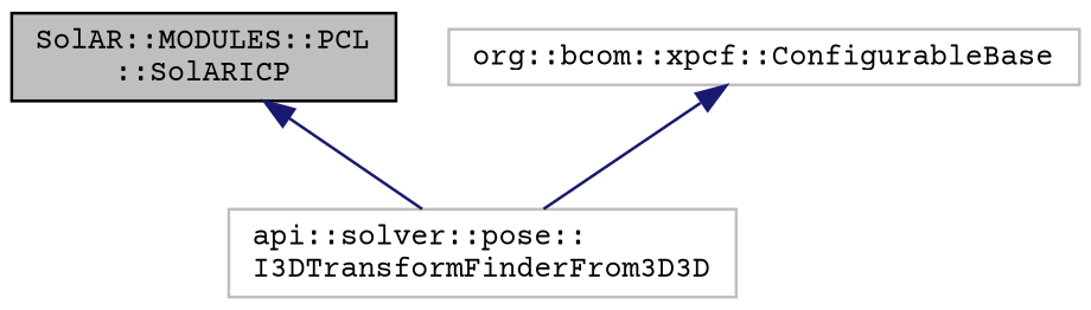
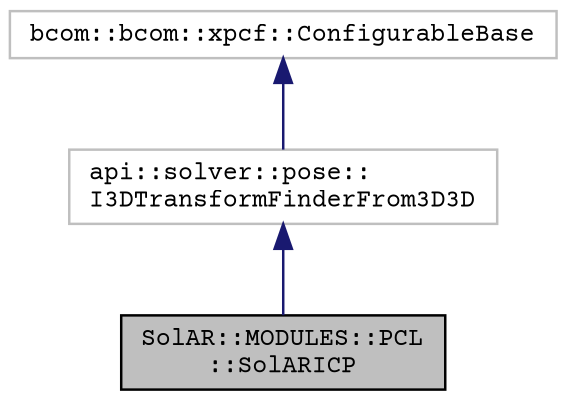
  digraph {
    fontname="Courier Prime"
    node [color=grey75 fillcolor=white fontname="Courier Prime" fontsize=10 shape=record style=filled]
    edge [color=midnightblue dir=back fontname="Courier Prime" fontsize=10 labelfontname=Helvetica labelfontsize=10 style=solid]
    n1 [color=black fillcolor=grey75 fontcolor=black height=0.2 label="SolAR::MODULES::PCL\l::SolARICP" width=0.4]
-   n2 [height=0.2 label="org::bcom::xpcf::ConfigurableBase" width=0.4]
+   n2 [height=0.2 label="bcom::bcom::xpcf::ConfigurableBase" width=0.4]
    n3 [height=0.2 label="api::solver::pose::\lI3DTransformFinderFrom3D3D" width=0.4]
    n2 -> n3
-   n1 -> n3
+   n3 -> n1
  }
